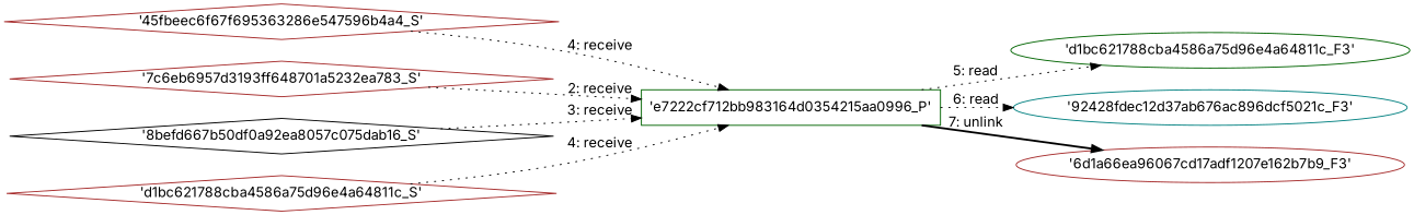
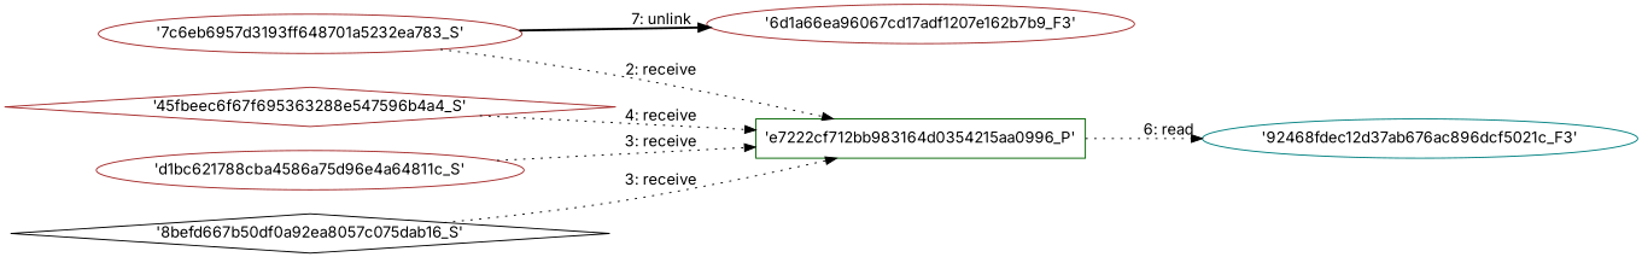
  digraph {
    engine=neato
    fixedsize=false
    fontname=Inter
    fontsize=10
    nodesep=0.3
    rankdir=LR
    ranksep=0
    splines=true
    node [color=brown fontname=Inter node_type=Socket shape=diamond]
    edge [fontname=Inter style=dotted]
    "'e7222cf712bb983164d0354215aa0996_P'" [color=darkgreen node_type=Process shape=box]
-   "'d1bc621788cba4586a75d96e4a64811c_F3'" [color=darkgreen node_type=file shape=ellipse]
-   "'92428fdec12d37ab676ac896dcf5021c_F3'" [color=teal node_type=file shape=ellipse]
+   "'92428fdec12d37ab676ac896dcf5021c_F3'" [color=teal node_type=file shape=ellipse label="'92468fdec12d37ab676ac896dcf5021c_F3'"]
    "'6d1a66ea96067cd17adf1207e162b7b9_F3'" [node_type=file shape=ellipse]
-   "'45fbeec6f67f695363288e547596b4a4_S'" [label="'45fbeec6f67f695363286e547596b4a4_S'"]
-   "'7c6eb6957d3193ff648701a5232ea783_S'"
+   "'45fbeec6f67f695363288e547596b4a4_S'"
+   "'7c6eb6957d3193ff648701a5232ea783_S'" [shape=ellipse]
    n7 [color=black label="'8befd667b50df0a92ea8057c075dab16_S'"]
-   "'d1bc621788cba4586a75d96e4a64811c_S'"
-   "'e7222cf712bb983164d0354215aa0996_P'" -> "'d1bc621788cba4586a75d96e4a64811c_F3'" [label="5: read"]
+   "'d1bc621788cba4586a75d96e4a64811c_S'" [shape=ellipse]
    "'e7222cf712bb983164d0354215aa0996_P'" -> "'92428fdec12d37ab676ac896dcf5021c_F3'" [label="6: read"]
-   "'e7222cf712bb983164d0354215aa0996_P'" -> "'6d1a66ea96067cd17adf1207e162b7b9_F3'" [label="7: unlink" style=bold]
+   "'7c6eb6957d3193ff648701a5232ea783_S'" -> "'6d1a66ea96067cd17adf1207e162b7b9_F3'" [label="7: unlink" style=bold]
    "'45fbeec6f67f695363288e547596b4a4_S'" -> "'e7222cf712bb983164d0354215aa0996_P'" [label="4: receive"]
    "'7c6eb6957d3193ff648701a5232ea783_S'" -> "'e7222cf712bb983164d0354215aa0996_P'" [label="2: receive"]
    n7 -> "'e7222cf712bb983164d0354215aa0996_P'" [label="3: receive"]
-   "'d1bc621788cba4586a75d96e4a64811c_S'" -> "'e7222cf712bb983164d0354215aa0996_P'" [label="4: receive"]
+   "'d1bc621788cba4586a75d96e4a64811c_S'" -> "'e7222cf712bb983164d0354215aa0996_P'" [label="3: receive"]
  }
